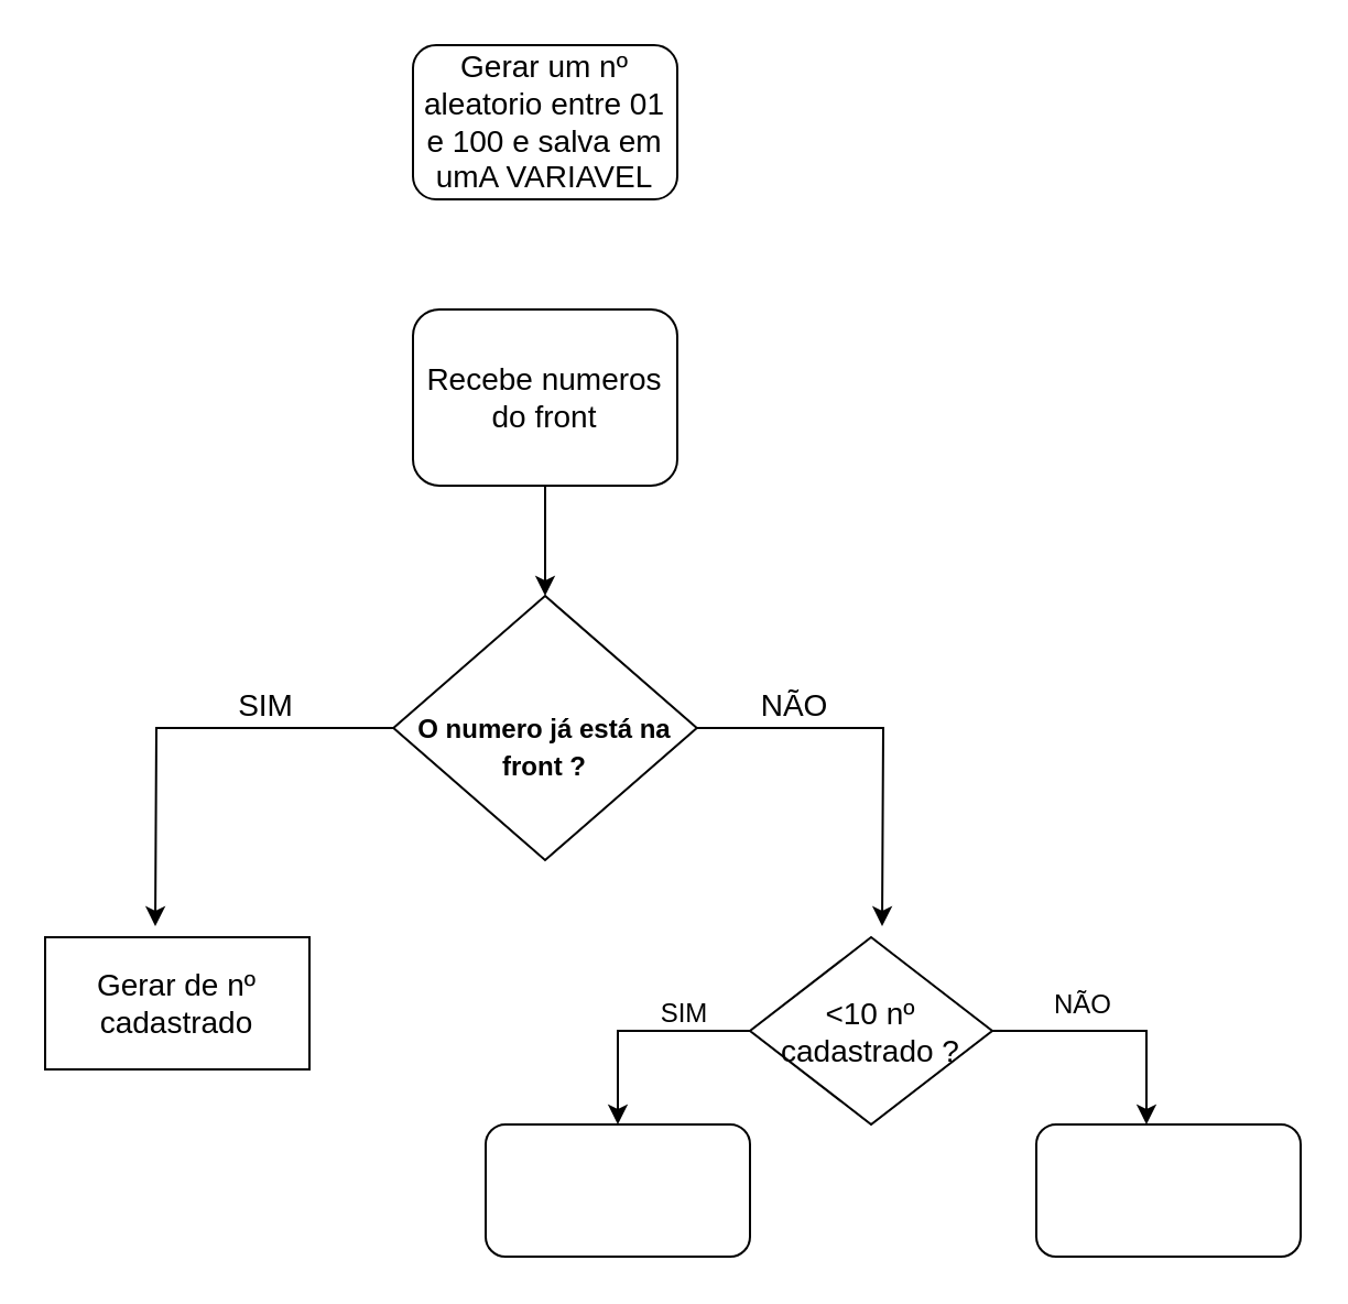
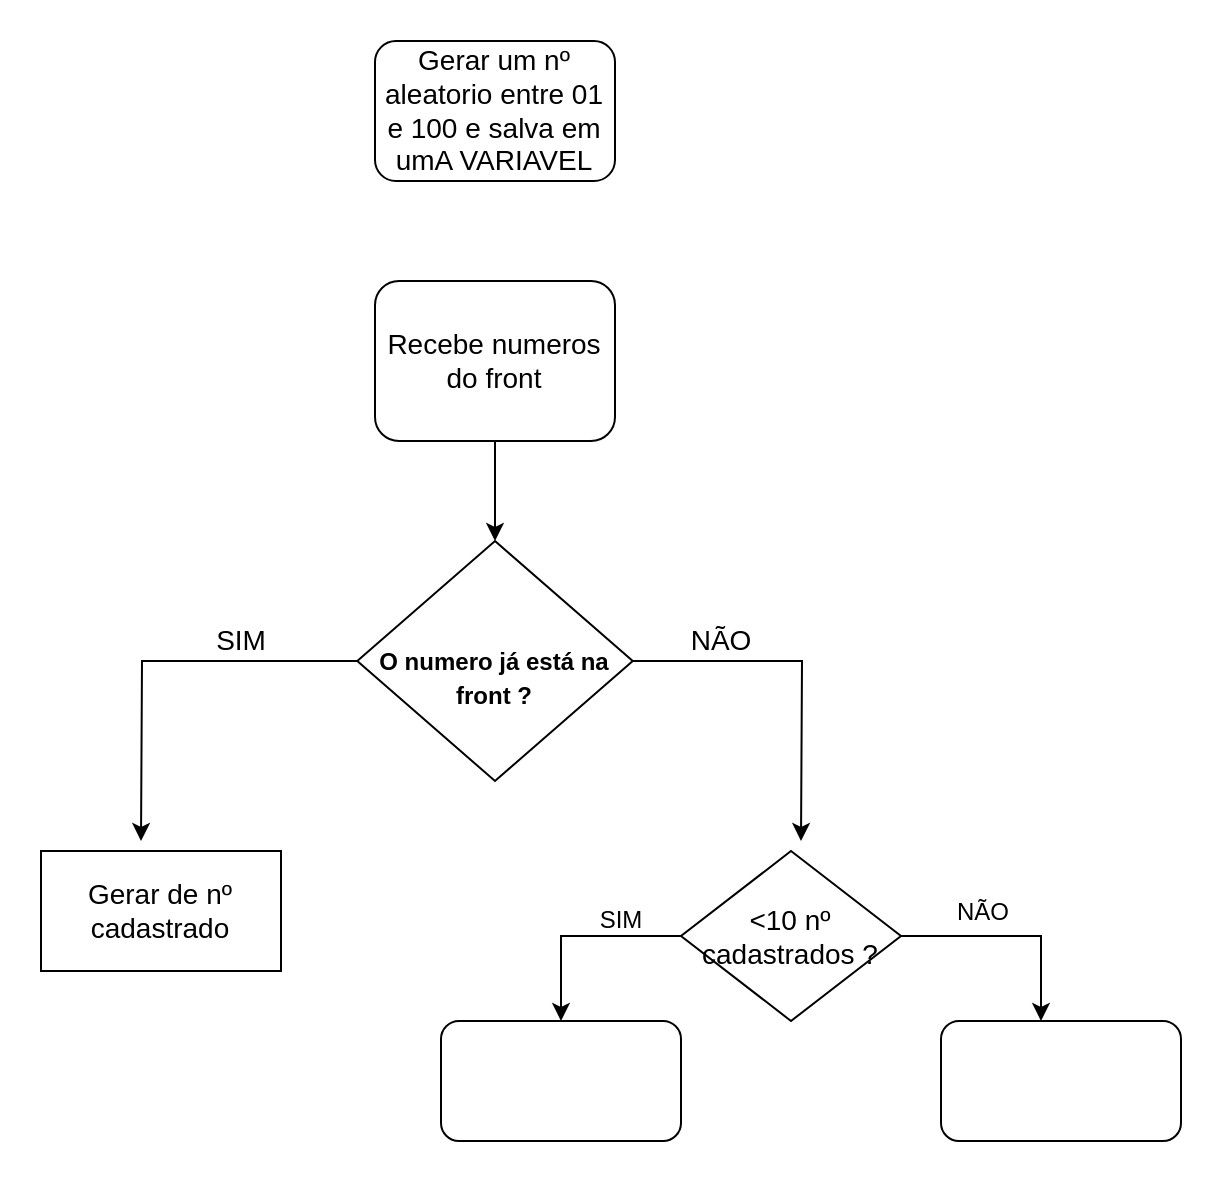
  <mxCell id="0" />
  <mxCell id="1" parent="0" />
  <mxCell id="2" style="edgeStyle=orthogonalEdgeStyle;rounded=0;orthogonalLoop=1;jettySize=auto;html=1;exitX=0.5;exitY=1;exitDx=0;exitDy=0;fontSize=14;" edge="1" parent="1" source="3"><mxGeometry relative="1" as="geometry"><mxPoint x="247" y="270" as="targetPoint" /></mxGeometry></mxCell>
  <mxCell id="3" value="Recebe numeros do front" style="rounded=1;whiteSpace=wrap;html=1;fontSize=14;" vertex="1" parent="1"><mxGeometry x="187" y="140" width="120" height="80" as="geometry" /></mxCell>
  <mxCell id="4" value="Gerar um nº aleatorio entre 01 e 100 e salva em umA VARIAVEL" style="rounded=1;whiteSpace=wrap;html=1;fontSize=14;" vertex="1" parent="1"><mxGeometry x="187" y="20" width="120" height="70" as="geometry" /></mxCell>
  <mxCell id="5" style="edgeStyle=orthogonalEdgeStyle;rounded=0;orthogonalLoop=1;jettySize=auto;html=1;fontSize=14;" edge="1" parent="1" source="7"><mxGeometry relative="1" as="geometry"><mxPoint x="70" y="420" as="targetPoint" /></mxGeometry></mxCell>
  <mxCell id="6" style="edgeStyle=orthogonalEdgeStyle;rounded=0;orthogonalLoop=1;jettySize=auto;html=1;fontSize=12;" edge="1" parent="1" source="7"><mxGeometry relative="1" as="geometry"><mxPoint x="400" y="420" as="targetPoint" /></mxGeometry></mxCell>
  <mxCell id="7" value="&lt;font style=&quot;font-size: 12px;&quot;&gt;&lt;b&gt;&lt;br&gt;O numero já está na front ?&lt;/b&gt;&lt;/font&gt;" style="rhombus;whiteSpace=wrap;html=1;fontSize=14;align=center;" vertex="1" parent="1"><mxGeometry x="178.13" y="270" width="137.75" height="120" as="geometry" /></mxCell>
  <mxCell id="8" value="SIM" style="text;html=1;align=center;verticalAlign=middle;resizable=0;points=[];autosize=1;strokeColor=none;fillColor=none;fontSize=14;" vertex="1" parent="1"><mxGeometry x="95" y="305" width="50" height="30" as="geometry" /></mxCell>
  <mxCell id="9" value="Gerar de nº cadastrado" style="rounded=0;whiteSpace=wrap;html=1;fontSize=14;" vertex="1" parent="1"><mxGeometry x="20" y="425" width="120" height="60" as="geometry" /></mxCell>
  <mxCell id="10" value="&lt;font style=&quot;font-size: 14px;&quot;&gt;NÃO&lt;/font&gt;" style="text;html=1;align=center;verticalAlign=middle;resizable=0;points=[];autosize=1;strokeColor=none;fillColor=none;fontSize=12;" vertex="1" parent="1"><mxGeometry x="335" y="305" width="50" height="30" as="geometry" /></mxCell>
  <mxCell id="11" style="edgeStyle=orthogonalEdgeStyle;rounded=0;orthogonalLoop=1;jettySize=auto;html=1;exitX=0;exitY=0.5;exitDx=0;exitDy=0;fontSize=12;" edge="1" parent="1" source="14" target="15"><mxGeometry relative="1" as="geometry"><mxPoint x="280" y="520" as="targetPoint" /></mxGeometry></mxCell>
  <mxCell id="12" style="edgeStyle=orthogonalEdgeStyle;rounded=0;orthogonalLoop=1;jettySize=auto;html=1;exitX=1;exitY=0.5;exitDx=0;exitDy=0;fontSize=12;" edge="1" parent="1" source="14" target="17"><mxGeometry relative="1" as="geometry"><mxPoint x="480" y="500" as="targetPoint" /><Array as="points"><mxPoint x="520" y="468" /></Array></mxGeometry></mxCell>
  <mxCell id="13" value="NÃO" style="edgeLabel;html=1;align=center;verticalAlign=middle;resizable=0;points=[];fontSize=12;" vertex="1" connectable="0" parent="12"><mxGeometry x="-0.157" y="3" relative="1" as="geometry"><mxPoint x="-7" y="-9" as="offset" /></mxGeometry></mxCell>
- <mxCell id="14" value="&amp;lt;10 nº cadastrado ?" style="rhombus;whiteSpace=wrap;html=1;fontSize=14;" vertex="1" parent="1"><mxGeometry x="340" y="425" width="110" height="85" as="geometry" /></mxCell>
+ <mxCell id="14" value="&amp;lt;10 nº cadastrados ?" style="rhombus;whiteSpace=wrap;html=1;fontSize=14;" vertex="1" parent="1"><mxGeometry x="340" y="425" width="110" height="85" as="geometry" /></mxCell>
  <mxCell id="15" value="" style="rounded=1;whiteSpace=wrap;html=1;fontSize=12;" vertex="1" parent="1"><mxGeometry x="220" y="510" width="120" height="60" as="geometry" /></mxCell>
  <mxCell id="16" value="SIM" style="text;html=1;align=center;verticalAlign=middle;resizable=0;points=[];autosize=1;strokeColor=none;fillColor=none;fontSize=12;" vertex="1" parent="1"><mxGeometry x="290" y="445" width="40" height="30" as="geometry" /></mxCell>
  <mxCell id="17" value="" style="rounded=1;whiteSpace=wrap;html=1;fontSize=12;" vertex="1" parent="1"><mxGeometry x="470" y="510" width="120" height="60" as="geometry" /></mxCell>
